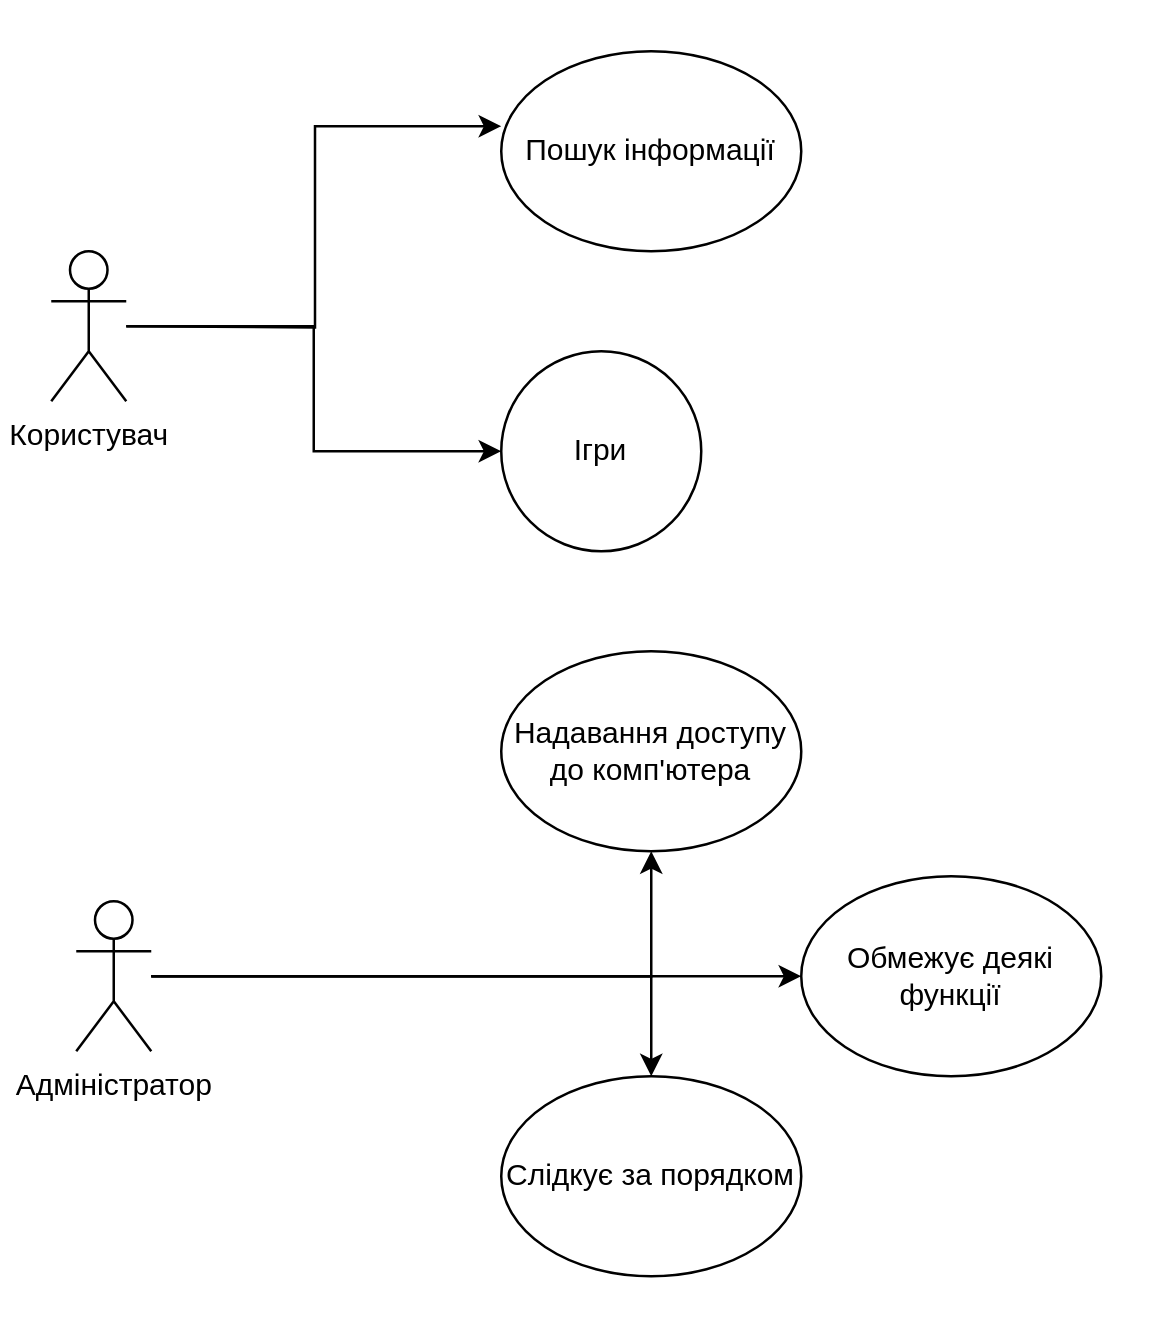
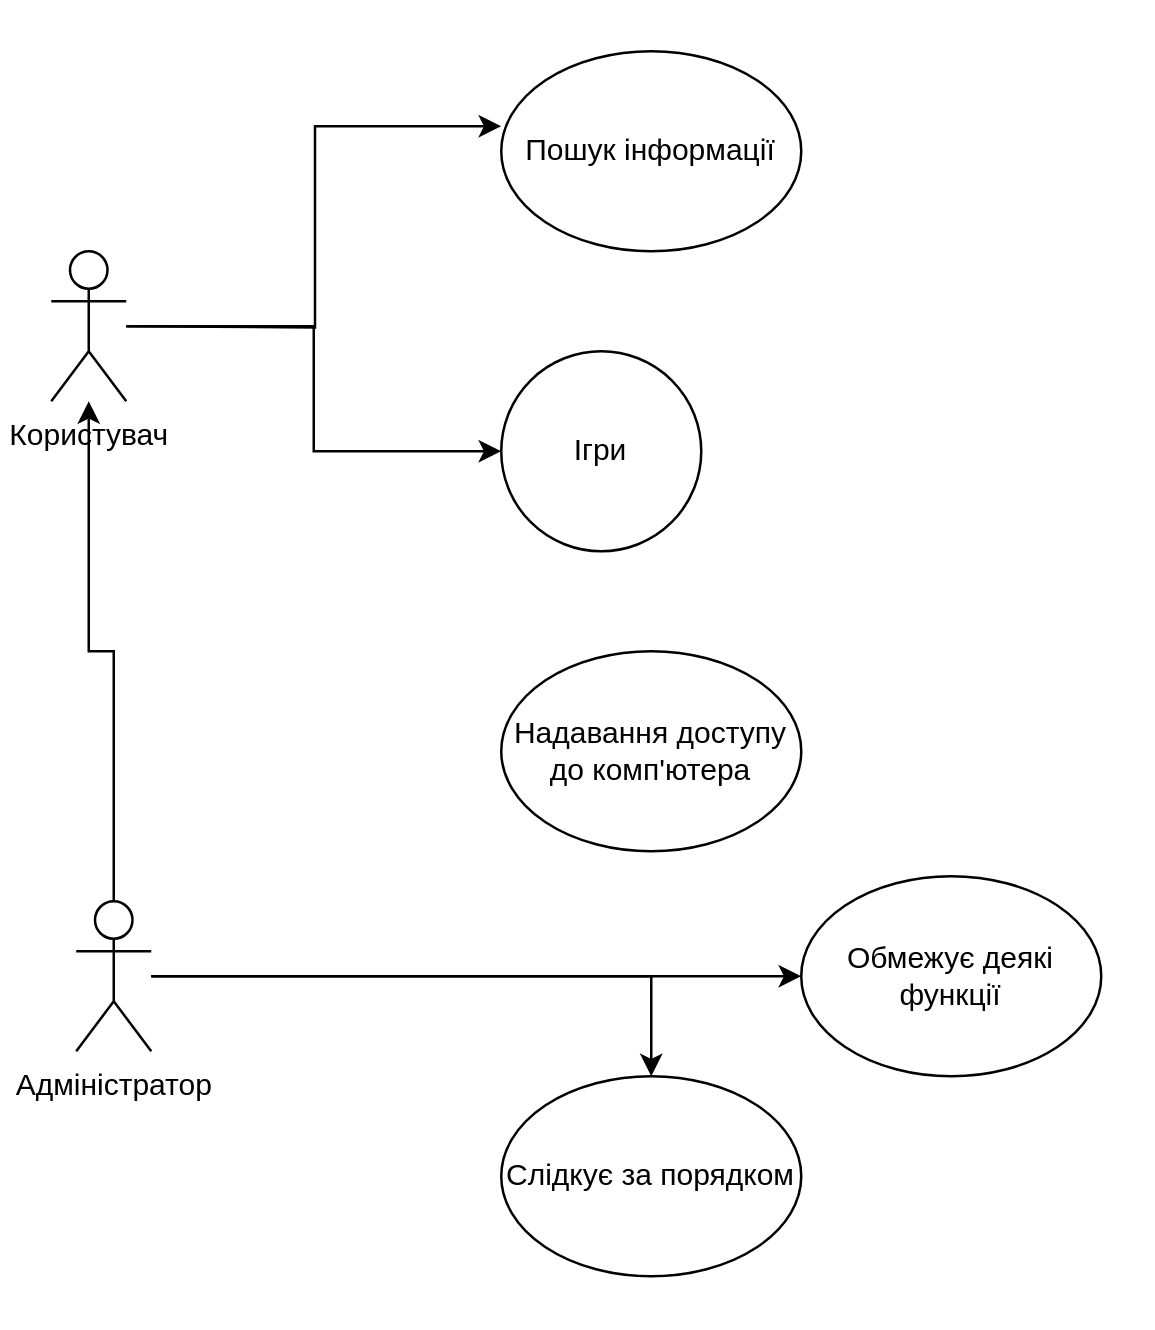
  <mxCell id="0" />
  <mxCell id="1" parent="0" />
  <mxCell id="2" style="edgeStyle=orthogonalEdgeStyle;rounded=0;orthogonalLoop=1;jettySize=auto;html=1;entryX=0;entryY=0.375;entryDx=0;entryDy=0;entryPerimeter=0;" edge="1" parent="1" target="9"><mxGeometry relative="1" as="geometry"><mxPoint x="50" y="130" as="sourcePoint" /></mxGeometry></mxCell>
  <mxCell id="3" style="edgeStyle=orthogonalEdgeStyle;rounded=0;orthogonalLoop=1;jettySize=auto;html=1;" edge="1" parent="1" source="4" target="10"><mxGeometry relative="1" as="geometry" /></mxCell>
  <mxCell id="4" value="Користувач" style="shape=umlActor;verticalLabelPosition=bottom;verticalAlign=top;html=1;outlineConnect=0;" vertex="1" parent="1"><mxGeometry x="20" y="100" width="30" height="60" as="geometry" /></mxCell>
- <mxCell id="5" style="edgeStyle=orthogonalEdgeStyle;rounded=0;orthogonalLoop=1;jettySize=auto;html=1;" edge="1" parent="1" source="8" target="11"><mxGeometry relative="1" as="geometry" /></mxCell>
+ <mxCell id="5" style="edgeStyle=orthogonalEdgeStyle;rounded=0;orthogonalLoop=1;jettySize=auto;html=1;" edge="1" parent="1" source="8" target="4"><mxGeometry relative="1" as="geometry" /></mxCell>
  <mxCell id="6" style="edgeStyle=orthogonalEdgeStyle;rounded=0;orthogonalLoop=1;jettySize=auto;html=1;" edge="1" parent="1" source="8" target="12"><mxGeometry relative="1" as="geometry"><Array as="points"><mxPoint x="260" y="390" /></Array></mxGeometry></mxCell>
  <mxCell id="7" style="edgeStyle=orthogonalEdgeStyle;rounded=0;orthogonalLoop=1;jettySize=auto;html=1;" edge="1" parent="1" source="8"><mxGeometry relative="1" as="geometry"><mxPoint x="320" y="390" as="targetPoint" /></mxGeometry></mxCell>
  <mxCell id="8" value="Адміністратор" style="shape=umlActor;verticalLabelPosition=bottom;verticalAlign=top;html=1;outlineConnect=0;" vertex="1" parent="1"><mxGeometry x="30" y="360" width="30" height="60" as="geometry" /></mxCell>
  <mxCell id="9" value="Пошук інформації" style="ellipse;whiteSpace=wrap;html=1;" vertex="1" parent="1"><mxGeometry x="200" y="20" width="120" height="80" as="geometry" /></mxCell>
  <mxCell id="10" value="Ігри" style="ellipse;whiteSpace=wrap;html=1;" vertex="1" parent="1"><mxGeometry x="200" y="140" width="80" height="80" as="geometry" /></mxCell>
  <mxCell id="11" value="Надавання доступу до комп'ютера" style="ellipse;whiteSpace=wrap;html=1;" vertex="1" parent="1"><mxGeometry x="200" y="260" width="120" height="80" as="geometry" /></mxCell>
  <mxCell id="12" value="Слідкує за порядком" style="ellipse;whiteSpace=wrap;html=1;" vertex="1" parent="1"><mxGeometry x="200" y="430" width="120" height="80" as="geometry" /></mxCell>
  <mxCell id="13" value="Обмежує деякі функції" style="ellipse;whiteSpace=wrap;html=1;" vertex="1" parent="1"><mxGeometry x="320" y="350" width="120" height="80" as="geometry" /></mxCell>
